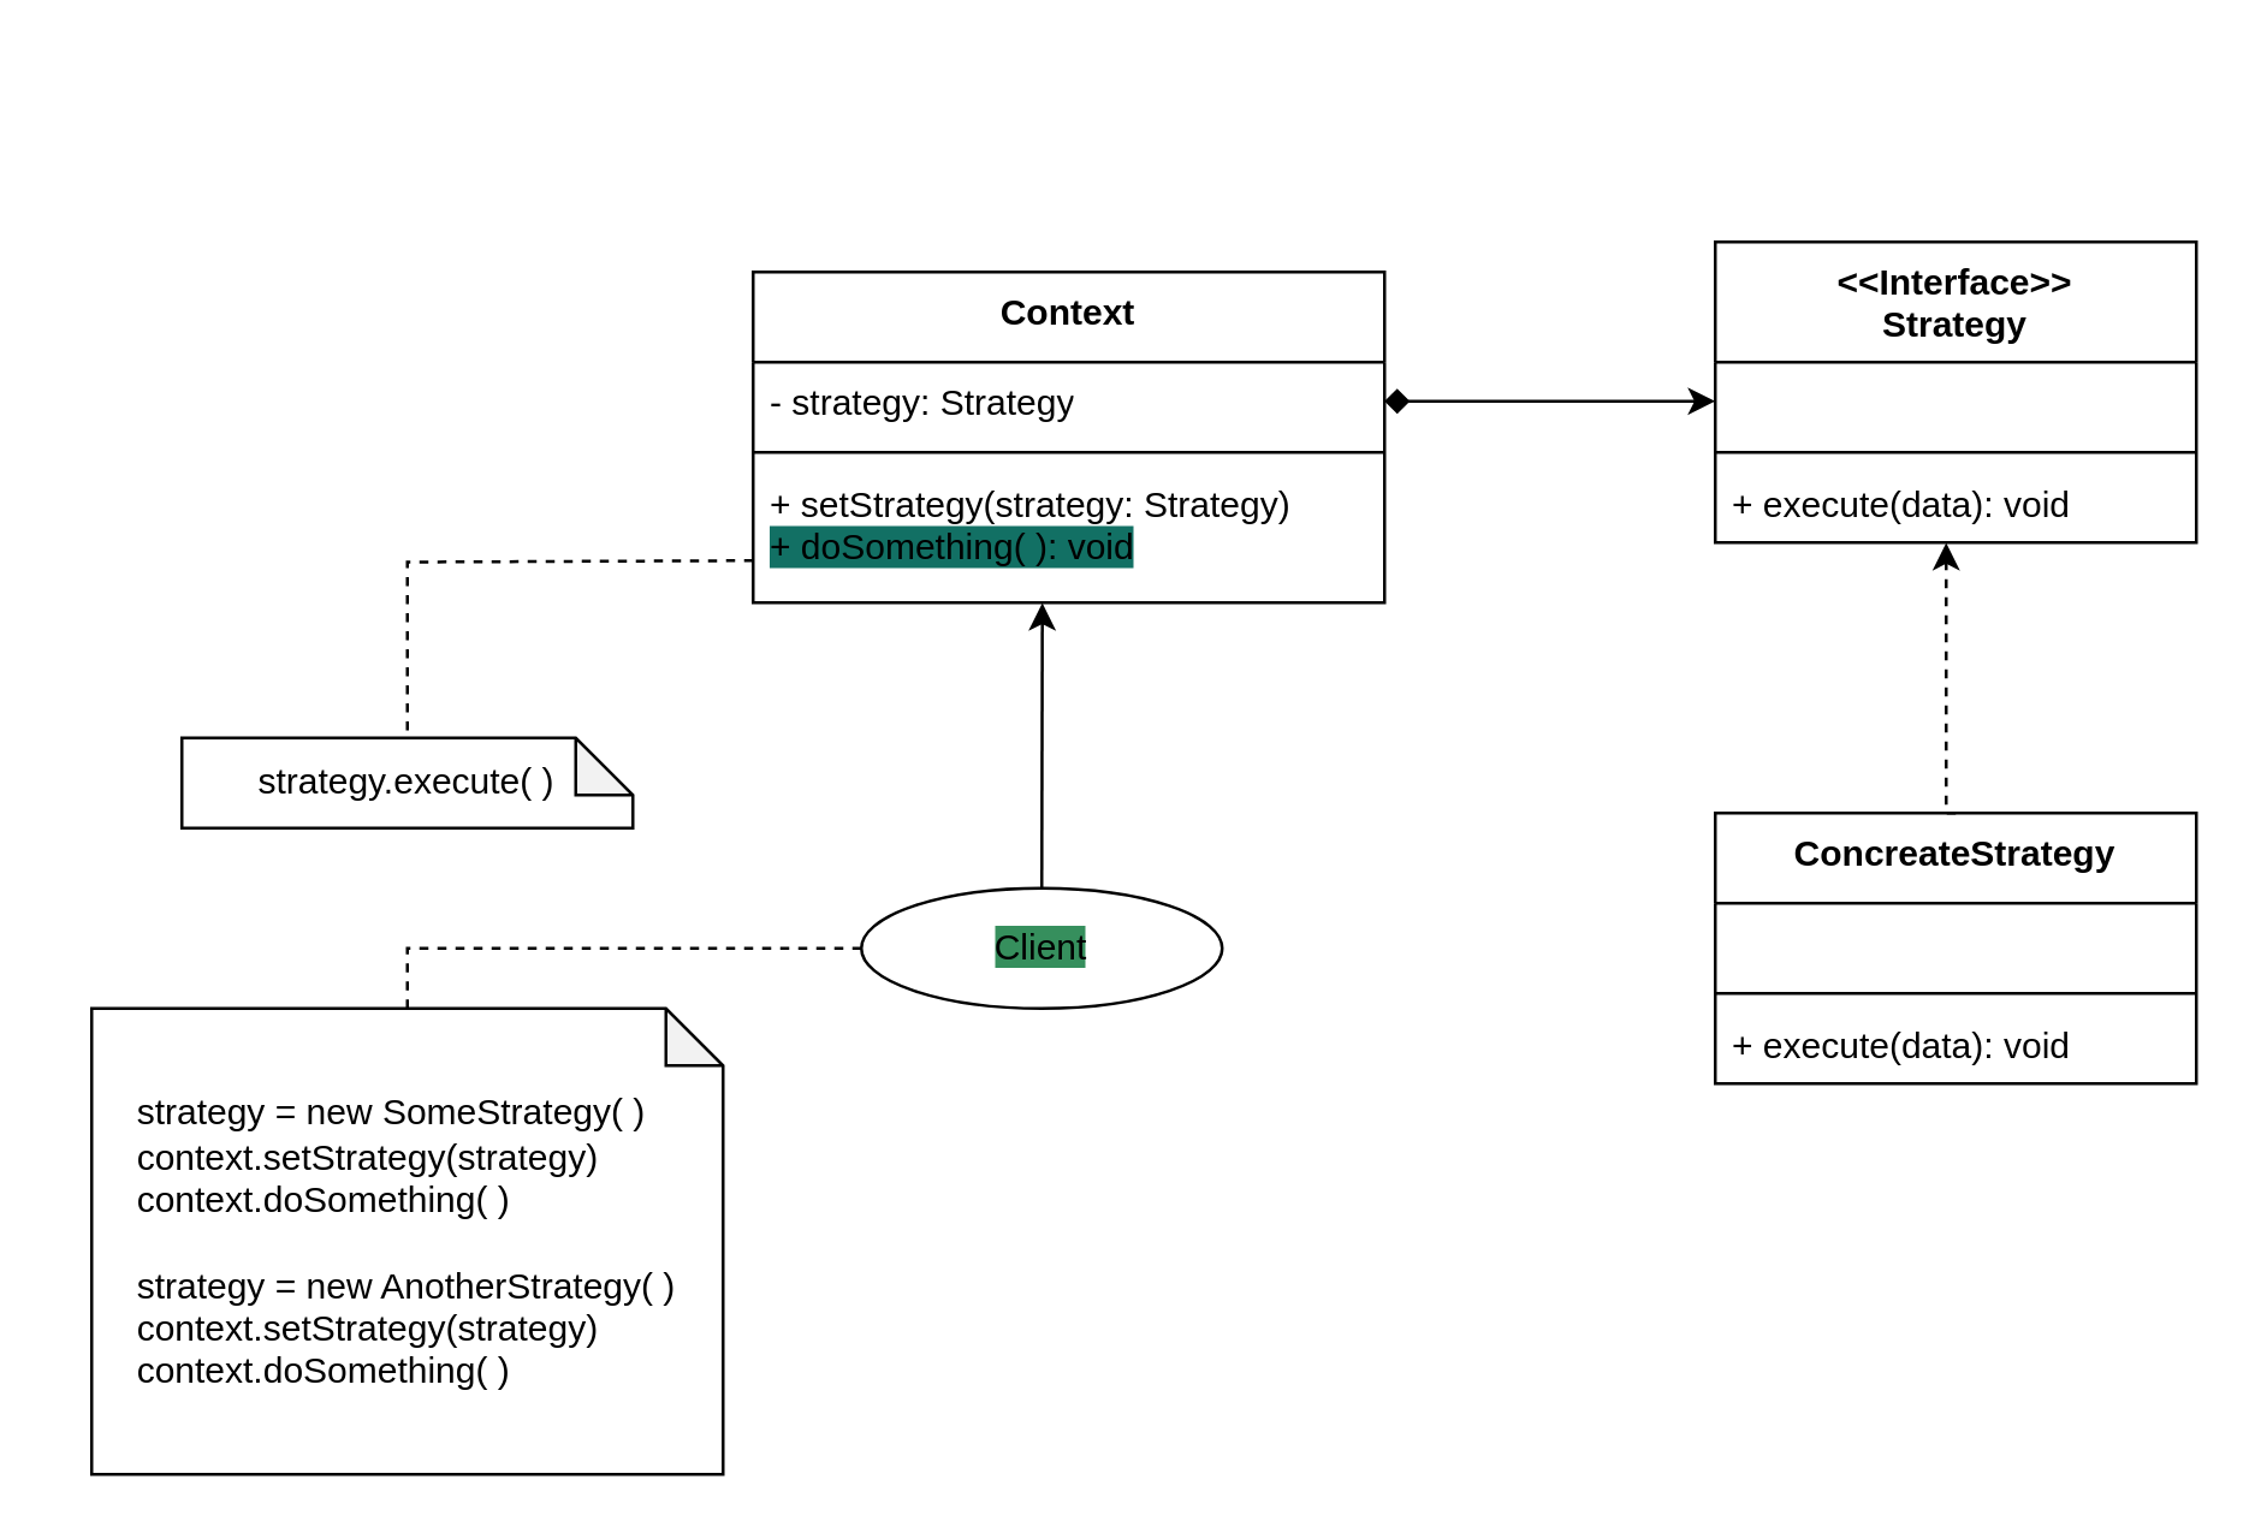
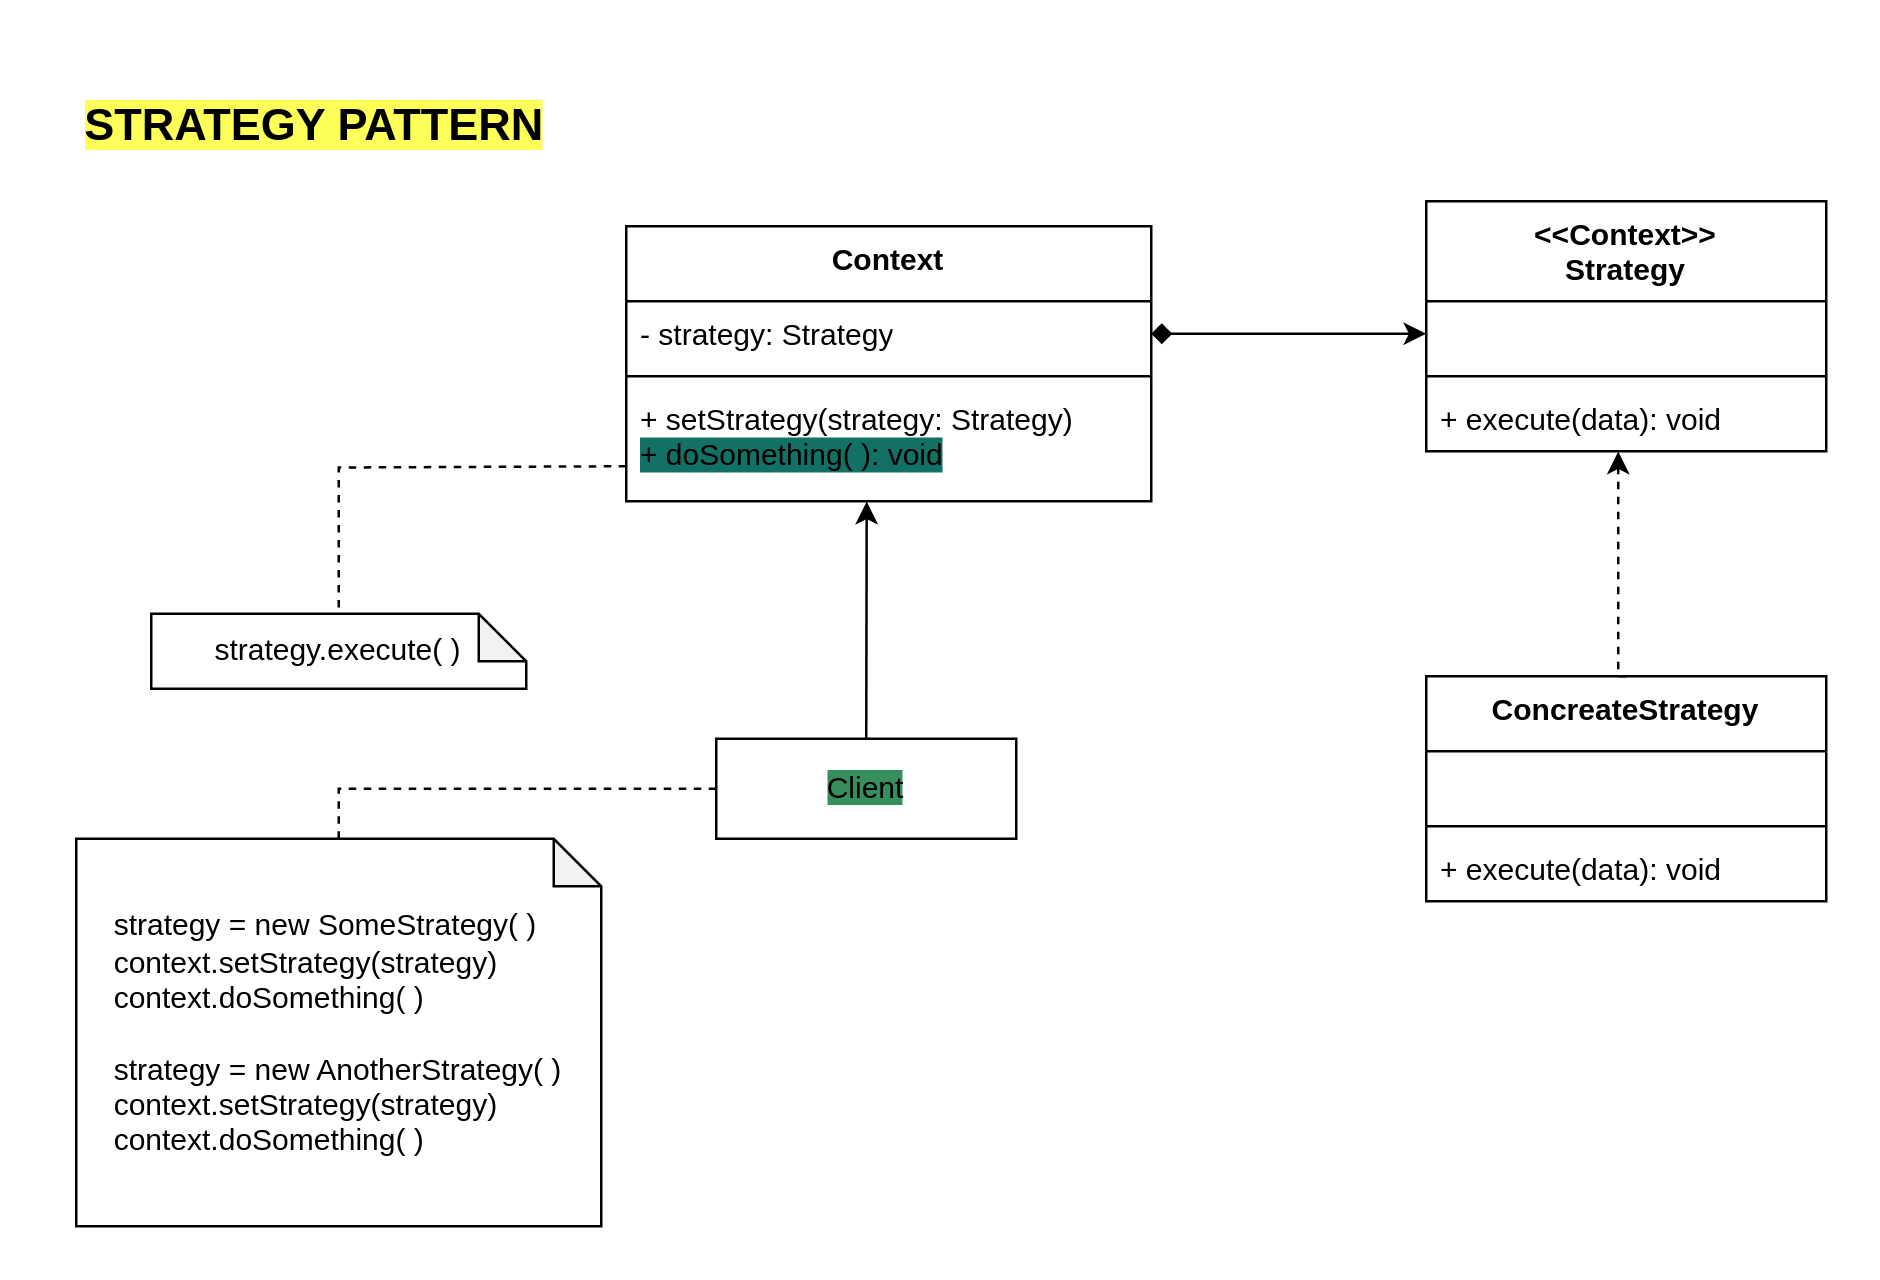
  <mxCell id="0" />
  <mxCell id="1" parent="0" />
- <mxCell id="2" value="&amp;lt;&amp;lt;Interface&amp;gt;&amp;gt;&lt;br&gt;Strategy&lt;br&gt;" style="swimlane;fontStyle=1;align=center;verticalAlign=top;childLayout=stackLayout;horizontal=1;startSize=40;horizontalStack=0;resizeParent=1;resizeParentMax=0;resizeLast=0;collapsible=1;marginBottom=0;whiteSpace=wrap;html=1;" vertex="1" parent="1"><mxGeometry x="570" y="80" width="160" height="100" as="geometry" /></mxCell>
+ <mxCell id="2" value="&amp;lt;&amp;lt;Context&amp;gt;&amp;gt;&lt;br&gt;Strategy&lt;br&gt;" style="swimlane;fontStyle=1;align=center;verticalAlign=top;childLayout=stackLayout;horizontal=1;startSize=40;horizontalStack=0;resizeParent=1;resizeParentMax=0;resizeLast=0;collapsible=1;marginBottom=0;whiteSpace=wrap;html=1;" vertex="1" parent="1"><mxGeometry x="570" y="80" width="160" height="100" as="geometry" /></mxCell>
  <mxCell id="3" value="&amp;nbsp;" style="text;strokeColor=none;fillColor=none;align=left;verticalAlign=top;spacingLeft=4;spacingRight=4;overflow=hidden;rotatable=0;points=[[0,0.5],[1,0.5]];portConstraint=eastwest;whiteSpace=wrap;html=1;" vertex="1" parent="2"><mxGeometry y="40" width="160" height="26" as="geometry" /></mxCell>
  <mxCell id="4" value="" style="line;strokeWidth=1;fillColor=none;align=left;verticalAlign=middle;spacingTop=-1;spacingLeft=3;spacingRight=3;rotatable=0;labelPosition=right;points=[];portConstraint=eastwest;strokeColor=inherit;" vertex="1" parent="2"><mxGeometry y="66" width="160" height="8" as="geometry" /></mxCell>
  <mxCell id="5" value="+ execute(data): void" style="text;strokeColor=none;fillColor=none;align=left;verticalAlign=top;spacingLeft=4;spacingRight=4;overflow=hidden;rotatable=0;points=[[0,0.5],[1,0.5]];portConstraint=eastwest;whiteSpace=wrap;html=1;" vertex="1" parent="2"><mxGeometry y="74" width="160" height="26" as="geometry" /></mxCell>
  <mxCell id="6" value="ConcreateStrategy" style="swimlane;fontStyle=1;align=center;verticalAlign=top;childLayout=stackLayout;horizontal=1;startSize=30;horizontalStack=0;resizeParent=1;resizeParentMax=0;resizeLast=0;collapsible=1;marginBottom=0;whiteSpace=wrap;html=1;" vertex="1" parent="1"><mxGeometry x="570" y="270" width="160" height="90" as="geometry" /></mxCell>
  <mxCell id="7" value="&amp;nbsp;" style="text;strokeColor=none;fillColor=none;align=left;verticalAlign=top;spacingLeft=4;spacingRight=4;overflow=hidden;rotatable=0;points=[[0,0.5],[1,0.5]];portConstraint=eastwest;whiteSpace=wrap;html=1;" vertex="1" parent="6"><mxGeometry y="30" width="160" height="26" as="geometry" /></mxCell>
  <mxCell id="8" value="" style="line;strokeWidth=1;fillColor=none;align=left;verticalAlign=middle;spacingTop=-1;spacingLeft=3;spacingRight=3;rotatable=0;labelPosition=right;points=[];portConstraint=eastwest;strokeColor=inherit;" vertex="1" parent="6"><mxGeometry y="56" width="160" height="8" as="geometry" /></mxCell>
  <mxCell id="9" value="+ execute(data): void" style="text;strokeColor=none;fillColor=none;align=left;verticalAlign=top;spacingLeft=4;spacingRight=4;overflow=hidden;rotatable=0;points=[[0,0.5],[1,0.5]];portConstraint=eastwest;whiteSpace=wrap;html=1;" vertex="1" parent="6"><mxGeometry y="64" width="160" height="26" as="geometry" /></mxCell>
  <mxCell id="10" style="edgeStyle=orthogonalEdgeStyle;rounded=0;orthogonalLoop=1;jettySize=auto;html=1;exitX=0.5;exitY=0;exitDx=0;exitDy=0;entryX=0.48;entryY=1.005;entryDx=0;entryDy=0;entryPerimeter=0;dashed=1;" edge="1" parent="1" source="6" target="5"><mxGeometry relative="1" as="geometry"><Array as="points"><mxPoint x="647" y="270" /></Array></mxGeometry></mxCell>
  <mxCell id="11" value="Context" style="swimlane;fontStyle=1;align=center;verticalAlign=top;childLayout=stackLayout;horizontal=1;startSize=30;horizontalStack=0;resizeParent=1;resizeParentMax=0;resizeLast=0;collapsible=1;marginBottom=0;whiteSpace=wrap;html=1;" vertex="1" parent="1"><mxGeometry x="250" y="90" width="210" height="110" as="geometry" /></mxCell>
  <mxCell id="12" value="- strategy: Strategy" style="text;strokeColor=none;fillColor=none;align=left;verticalAlign=top;spacingLeft=4;spacingRight=4;overflow=hidden;rotatable=0;points=[[0,0.5],[1,0.5]];portConstraint=eastwest;whiteSpace=wrap;html=1;" vertex="1" parent="11"><mxGeometry y="30" width="210" height="26" as="geometry" /></mxCell>
  <mxCell id="13" value="" style="line;strokeWidth=1;fillColor=none;align=left;verticalAlign=middle;spacingTop=-1;spacingLeft=3;spacingRight=3;rotatable=0;labelPosition=right;points=[];portConstraint=eastwest;strokeColor=inherit;" vertex="1" parent="11"><mxGeometry y="56" width="210" height="8" as="geometry" /></mxCell>
  <mxCell id="14" value="+ setStrategy(strategy: Strategy)&lt;br&gt;&lt;span style=&quot;background-color: rgb(18, 112, 100);&quot;&gt;+ doSomething( ): void&lt;/span&gt;" style="text;strokeColor=none;fillColor=none;align=left;verticalAlign=top;spacingLeft=4;spacingRight=4;overflow=hidden;rotatable=0;points=[[0,0.5],[1,0.5]];portConstraint=eastwest;whiteSpace=wrap;html=1;" vertex="1" parent="11"><mxGeometry y="64" width="210" height="46" as="geometry" /></mxCell>
  <mxCell id="15" style="edgeStyle=orthogonalEdgeStyle;rounded=0;orthogonalLoop=1;jettySize=auto;html=1;exitX=1;exitY=0.5;exitDx=0;exitDy=0;entryX=0;entryY=0.5;entryDx=0;entryDy=0;startArrow=diamond;startFill=1;" edge="1" parent="1" source="12" target="3"><mxGeometry relative="1" as="geometry"><Array as="points"><mxPoint x="470" y="133" /></Array></mxGeometry></mxCell>
  <mxCell id="16" value="strategy.execute( )" style="shape=note;whiteSpace=wrap;html=1;backgroundOutline=1;darkOpacity=0.05;size=19;" vertex="1" parent="1"><mxGeometry x="60" y="245" width="150" height="30" as="geometry" /></mxCell>
  <mxCell id="17" style="edgeStyle=orthogonalEdgeStyle;rounded=0;orthogonalLoop=1;jettySize=auto;html=1;dashed=1;endArrow=none;endFill=0;" edge="1" parent="1" target="16"><mxGeometry relative="1" as="geometry"><mxPoint x="250" y="186" as="sourcePoint" /></mxGeometry></mxCell>
- <mxCell id="18" value="&lt;span style=&quot;background-color: rgb(54, 143, 93);&quot;&gt;Client&lt;/span&gt;" style="ellipse;whiteSpace=wrap;html=1;" vertex="1" parent="1"><mxGeometry x="286" y="295" width="120" height="40" as="geometry" /></mxCell>
+ <mxCell id="18" value="&lt;span style=&quot;background-color: rgb(54, 143, 93);&quot;&gt;Client&lt;/span&gt;" style="rounded=0;whiteSpace=wrap;html=1;" vertex="1" parent="1"><mxGeometry x="286" y="295" width="120" height="40" as="geometry" /></mxCell>
  <mxCell id="19" style="edgeStyle=orthogonalEdgeStyle;rounded=0;orthogonalLoop=1;jettySize=auto;html=1;exitX=0.5;exitY=0;exitDx=0;exitDy=0;entryX=0.458;entryY=1.003;entryDx=0;entryDy=0;entryPerimeter=0;" edge="1" parent="1" source="18" target="14"><mxGeometry relative="1" as="geometry"><Array as="points"><mxPoint x="346" y="295" /></Array></mxGeometry></mxCell>
  <mxCell id="20" style="edgeStyle=orthogonalEdgeStyle;rounded=0;orthogonalLoop=1;jettySize=auto;html=1;exitX=0.5;exitY=0;exitDx=0;exitDy=0;exitPerimeter=0;entryX=0;entryY=0.5;entryDx=0;entryDy=0;endArrow=none;endFill=0;dashed=1;" edge="1" parent="1" source="21" target="18"><mxGeometry relative="1" as="geometry" /></mxCell>
  <mxCell id="21" value="&lt;div style=&quot;border-color: var(--border-color); text-align: left;&quot;&gt;strategy = new SomeStrategy( )&lt;/div&gt;&lt;div style=&quot;border-color: var(--border-color); text-align: left;&quot;&gt;&lt;span style=&quot;border-color: var(--border-color); background-color: initial;&quot;&gt;context.setStrategy(strategy)&lt;/span&gt;&lt;/div&gt;&lt;div style=&quot;border-color: var(--border-color); text-align: left;&quot;&gt;&lt;span style=&quot;border-color: var(--border-color); background-color: initial;&quot;&gt;context.doSomething( )&lt;/span&gt;&lt;/div&gt;&lt;div style=&quot;border-color: var(--border-color); text-align: left;&quot;&gt;&lt;br style=&quot;border-color: var(--border-color);&quot;&gt;&lt;/div&gt;&lt;div style=&quot;border-color: var(--border-color); text-align: left;&quot;&gt;&lt;span style=&quot;border-color: var(--border-color); background-color: initial;&quot;&gt;strategy = new AnotherStrategy( )&lt;/span&gt;&lt;/div&gt;&lt;div style=&quot;border-color: var(--border-color); text-align: left;&quot;&gt;&lt;span style=&quot;border-color: var(--border-color); background-color: initial;&quot;&gt;context.setStrategy(strategy)&lt;/span&gt;&lt;/div&gt;&lt;div style=&quot;border-color: var(--border-color); text-align: left;&quot;&gt;&lt;span style=&quot;border-color: var(--border-color); background-color: initial;&quot;&gt;context.doSomething( )&lt;/span&gt;&lt;/div&gt;" style="shape=note;whiteSpace=wrap;html=1;backgroundOutline=1;darkOpacity=0.05;size=19;" vertex="1" parent="1"><mxGeometry x="30" y="335" width="210" height="155" as="geometry" /></mxCell>
+ <mxCell id="22" value="&lt;h2&gt;&lt;b style=&quot;background-color: rgb(255, 255, 89);&quot;&gt;STRATEGY PATTERN&lt;/b&gt;&lt;/h2&gt;" style="text;html=1;align=center;verticalAlign=middle;resizable=0;points=[];autosize=1;strokeColor=none;fillColor=none;" vertex="1" parent="1"><mxGeometry x="20" y="20" width="210" height="60" as="geometry" /></mxCell>
